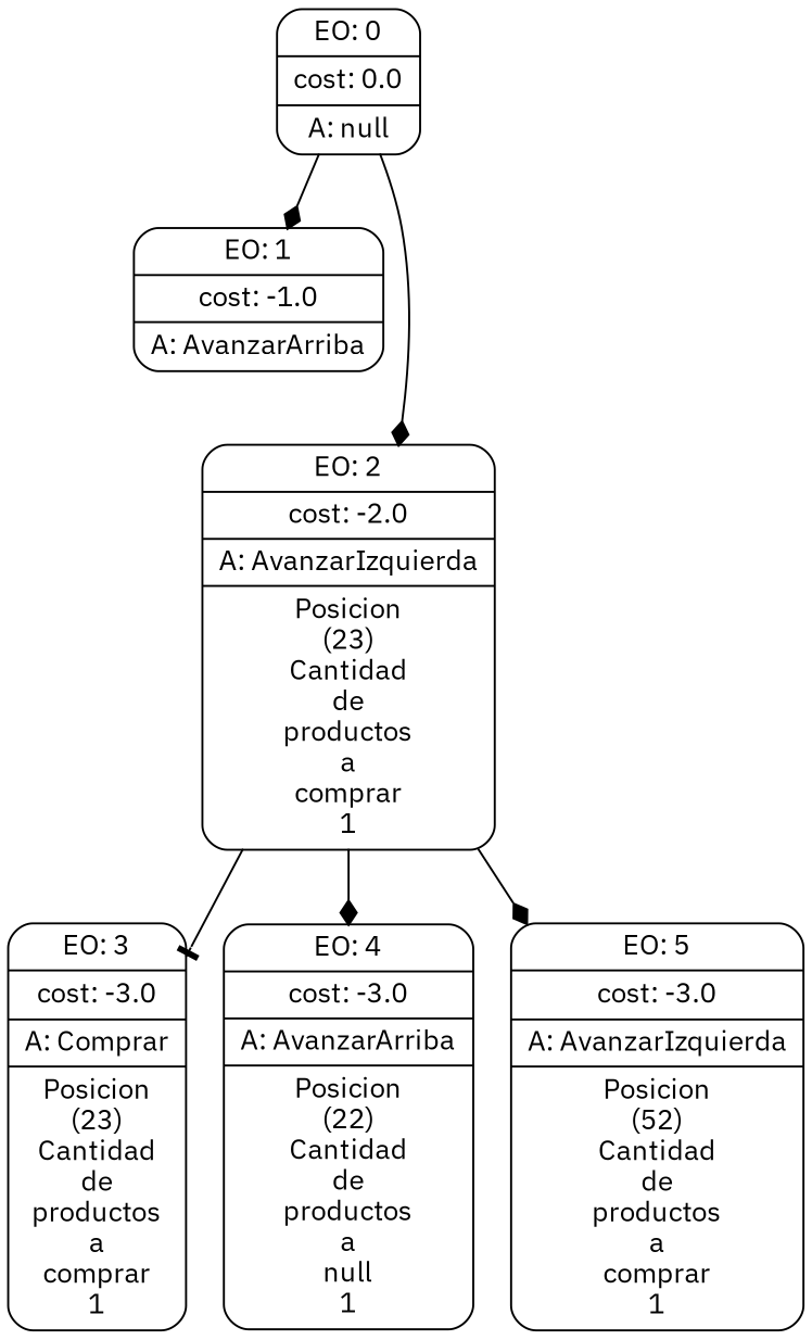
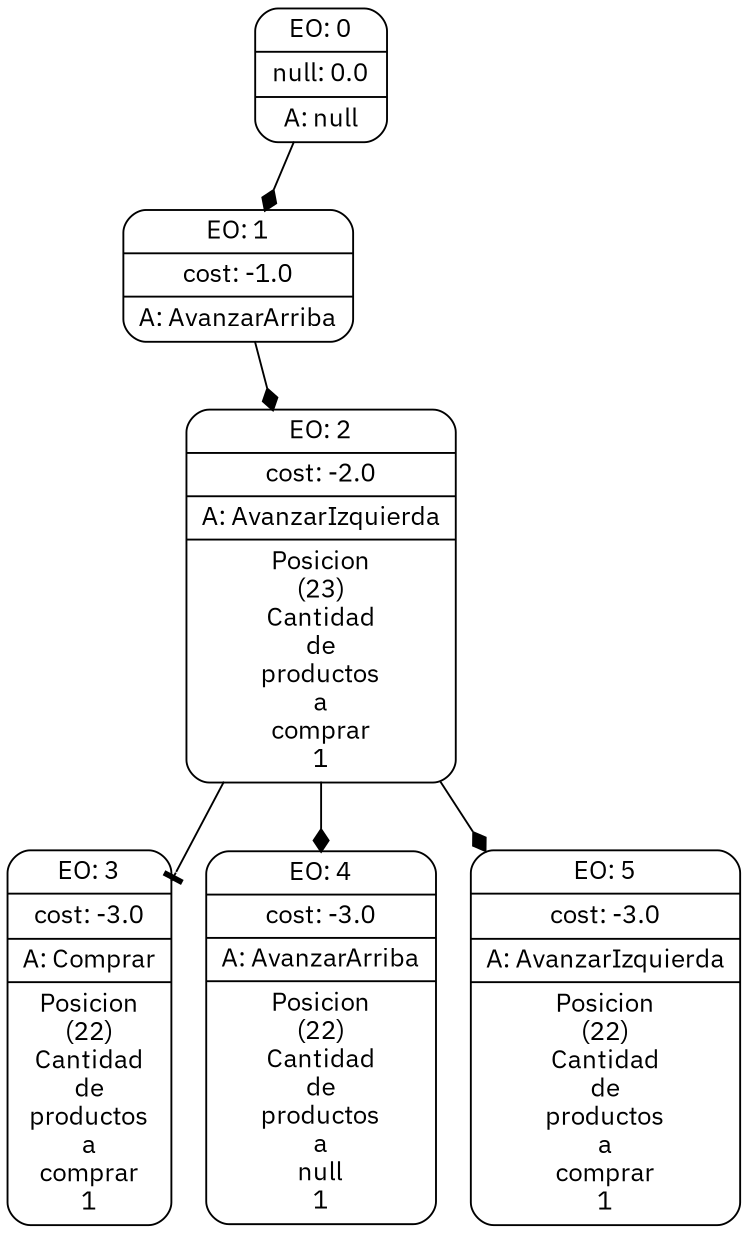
  digraph {
    fontname="IBM Plex Sans"
    node [fontname="IBM Plex Sans" shape=Mrecord]
    edge [arrowhead=diamond fontname="IBM Plex Sans"]
-   n1 [label="{EO: 0|cost: 0.0|A: null}"]
+   n1 [label="{EO: 0|null: 0.0|A: null}"]
    n2 [label="{EO: 1|cost: -1.0|A: AvanzarArriba}"]
    n3 [label="{EO: 2|cost: -2.0|A: AvanzarIzquierda|Posicion\n(23)\nCantidad\nde\nproductos\na\ncomprar\n1}"]
-   n4 [label="{EO: 3|cost: -3.0|A: Comprar|Posicion\n(23)\nCantidad\nde\nproductos\na\ncomprar\n1}"]
+   n4 [label="{EO: 3|cost: -3.0|A: Comprar|Posicion\n(22)\nCantidad\nde\nproductos\na\ncomprar\n1}"]
    n5 [label="{EO: 4|cost: -3.0|A: AvanzarArriba|Posicion\n(22)\nCantidad\nde\nproductos\na\nnull\n1}"]
-   n6 [label="{EO: 5|cost: -3.0|A: AvanzarIzquierda|Posicion\n(52)\nCantidad\nde\nproductos\na\ncomprar\n1}"]
+   n6 [label="{EO: 5|cost: -3.0|A: AvanzarIzquierda|Posicion\n(22)\nCantidad\nde\nproductos\na\ncomprar\n1}"]
    n1 -> n2
-   n1 -> n3
+   n2 -> n3
    n3 -> n4 [arrowhead=tee]
    n3 -> n5
    n3 -> n6
  }
